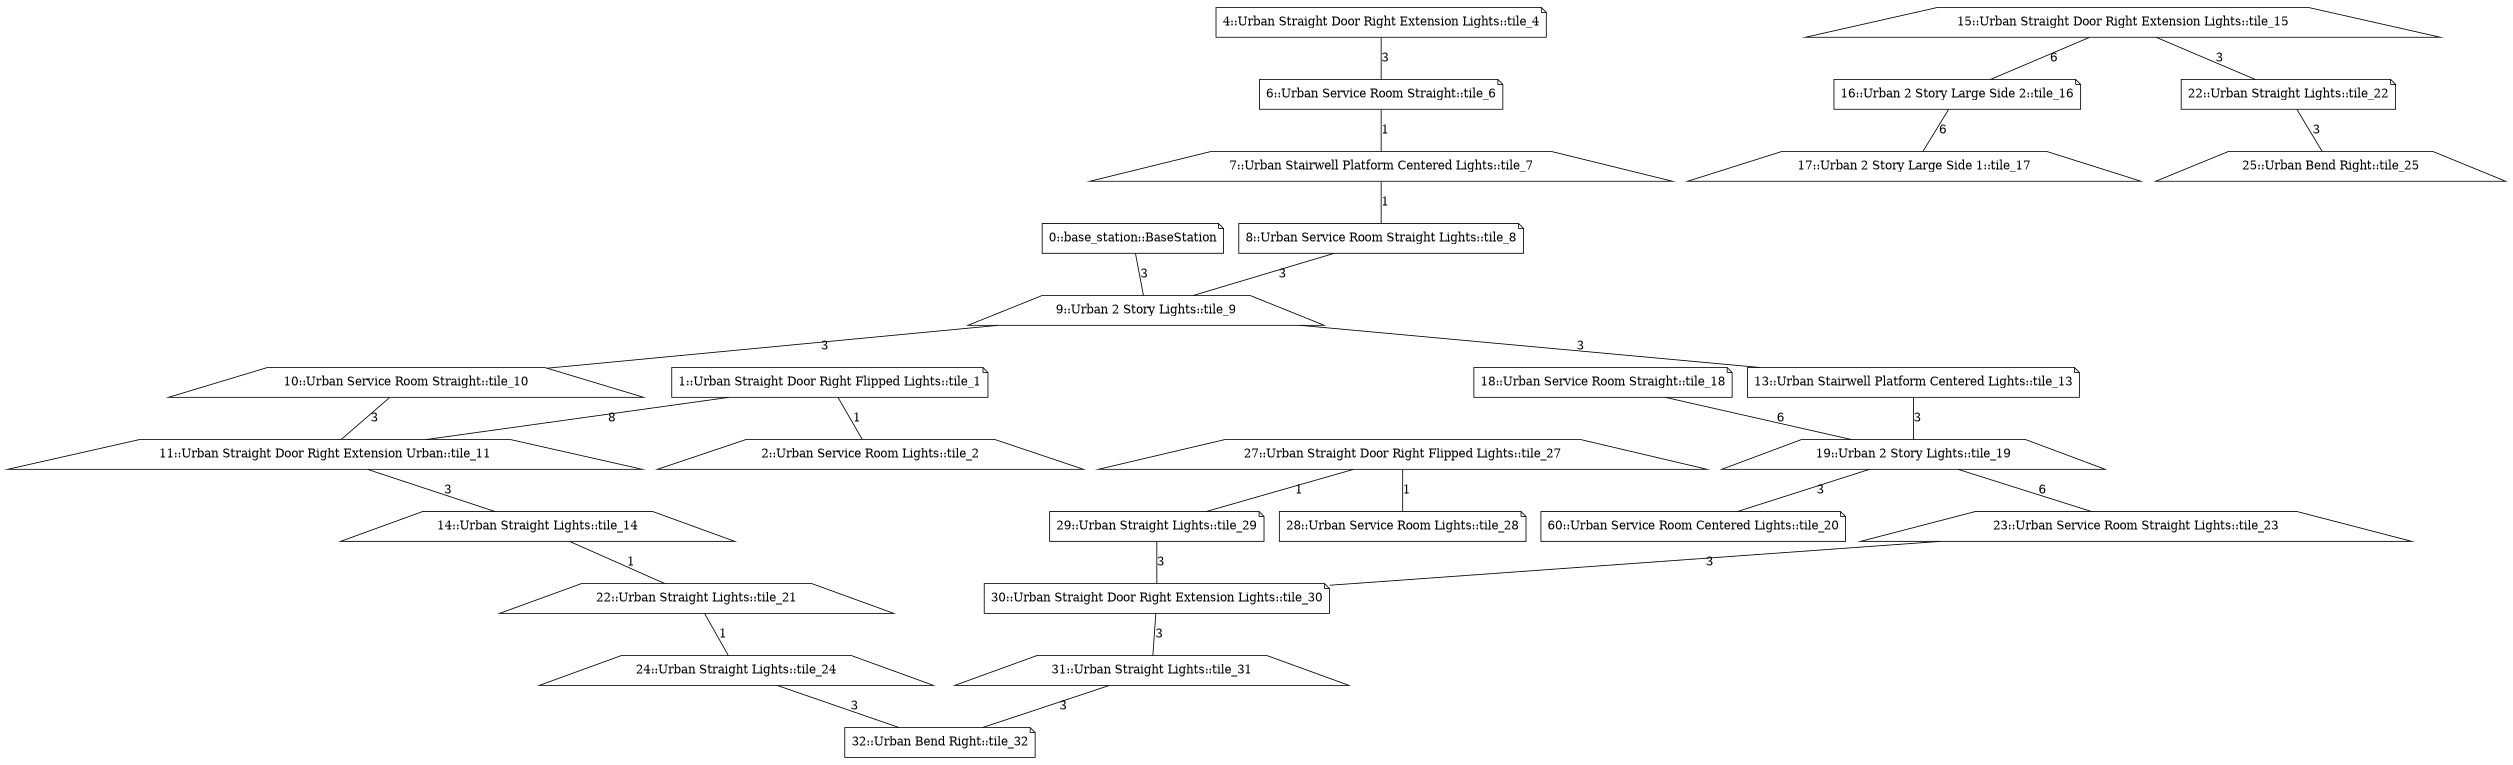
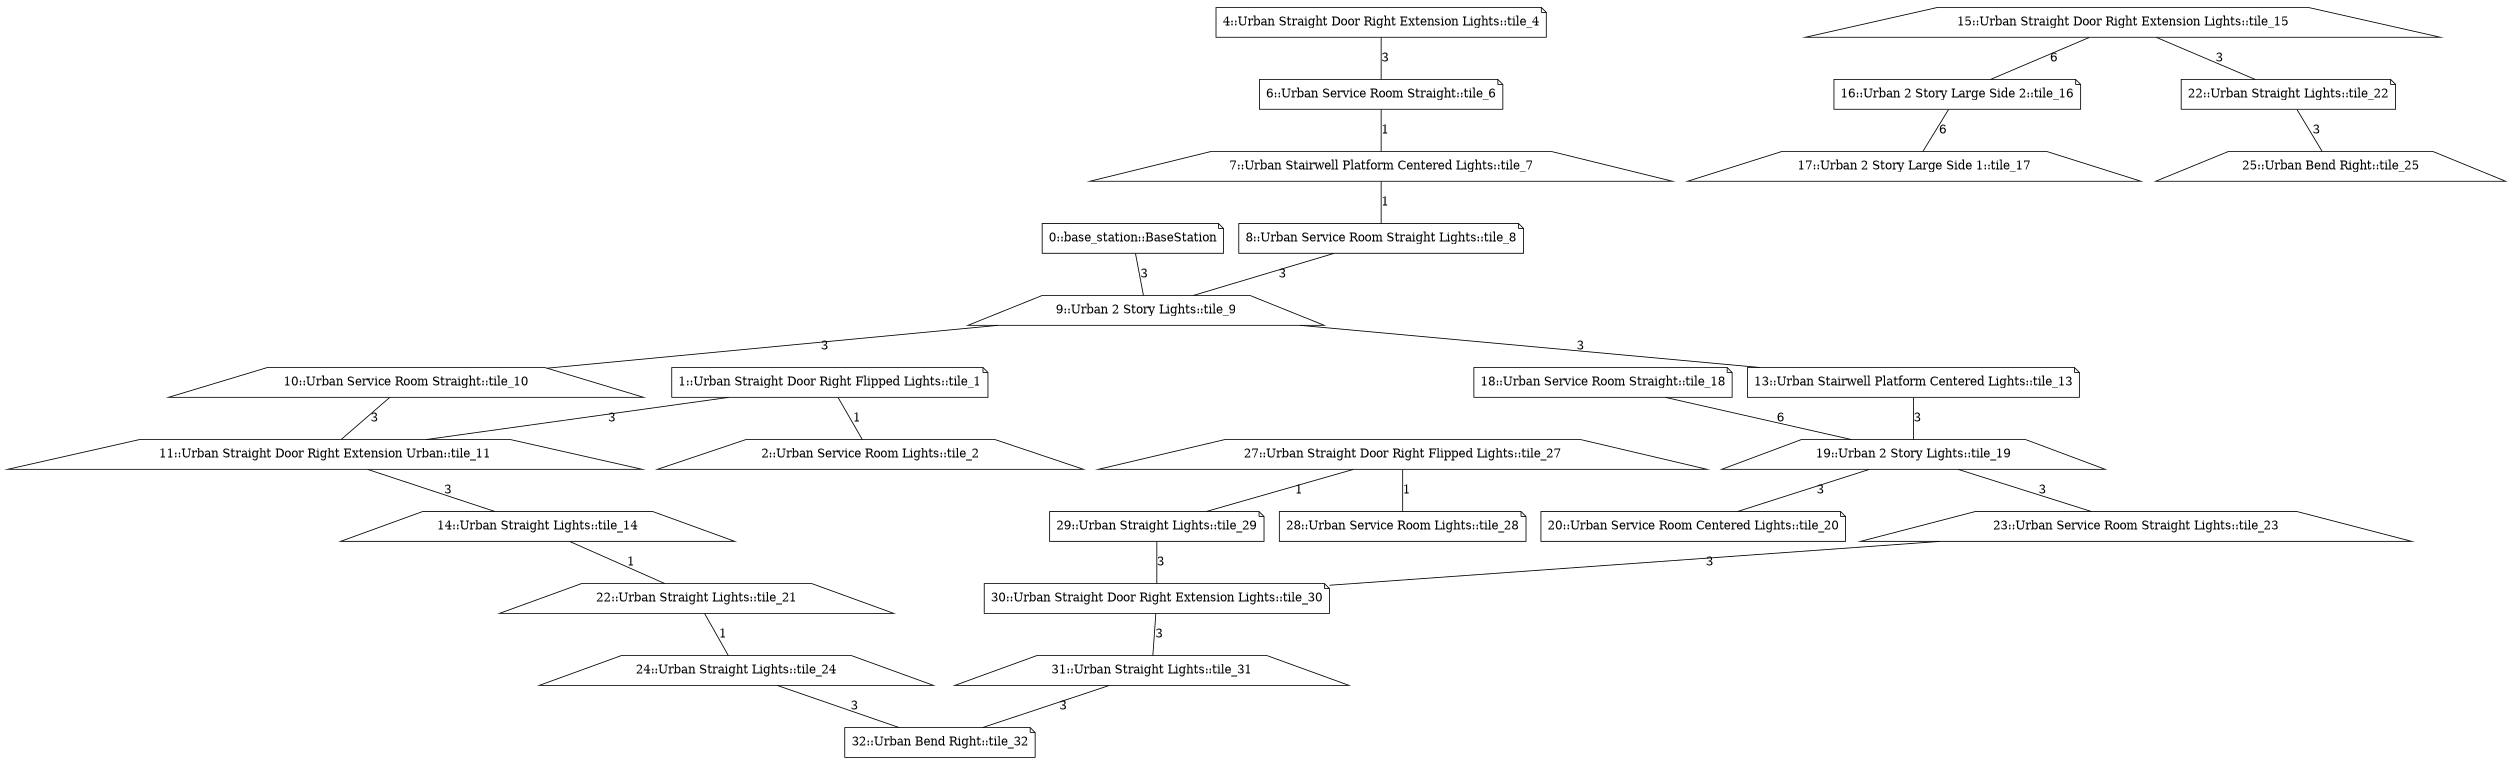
  graph {
    node [shape=trapezium]
    n1 [label="0::base_station::BaseStation" shape=note]
    n2 [label="9::Urban 2 Story Lights::tile_9"]
    n3 [label="10::Urban Service Room Straight::tile_10"]
    n4 [label="13::Urban Stairwell Platform Centered Lights::tile_13" shape=note]
    n5 [label="1::Urban Straight Door Right Flipped Lights::tile_1" shape=note]
    n6 [label="2::Urban Service Room Lights::tile_2"]
    n7 [label="11::Urban Straight Door Right Extension Urban::tile_11"]
    n8 [label="14::Urban Straight Lights::tile_14"]
    n9 [label="4::Urban Straight Door Right Extension Lights::tile_4" shape=note]
    n10 [label="6::Urban Service Room Straight::tile_6" shape=note]
    n11 [label="7::Urban Stairwell Platform Centered Lights::tile_7"]
    n12 [label="8::Urban Service Room Straight Lights::tile_8" shape=note]
    n13 [label="19::Urban 2 Story Lights::tile_19"]
    n14 [label="22::Urban Straight Lights::tile_21"]
    n15 [label="15::Urban Straight Door Right Extension Lights::tile_15"]
    n16 [label="16::Urban 2 Story Large Side 2::tile_16" shape=note]
    n17 [label="22::Urban Straight Lights::tile_22" shape=note]
-   n18 [label="60::Urban Service Room Centered Lights::tile_20" shape=note]
+   n18 [label="20::Urban Service Room Centered Lights::tile_20" shape=note]
    n19 [label="23::Urban Service Room Straight Lights::tile_23"]
    n20 [label="24::Urban Straight Lights::tile_24"]
    n21 [label="17::Urban 2 Story Large Side 1::tile_17"]
    n22 [label="25::Urban Bend Right::tile_25"]
    n23 [label="18::Urban Service Room Straight::tile_18" shape=note]
    n24 [label="30::Urban Straight Door Right Extension Lights::tile_30" shape=note]
    n25 [label="32::Urban Bend Right::tile_32" shape=note]
    n26 [label="31::Urban Straight Lights::tile_31"]
    n27 [label="27::Urban Straight Door Right Flipped Lights::tile_27"]
    n28 [label="28::Urban Service Room Lights::tile_28" shape=note]
    n29 [label="29::Urban Straight Lights::tile_29" shape=note]
    n1 -- n2 [label=3]
    n2 -- n3 [label=3]
    n2 -- n4 [label=3]
    n3 -- n7 [label=3]
    n4 -- n13 [label=3]
    n5 -- n6 [label=1]
-   n5 -- n7 [label=8]
+   n5 -- n7 [label=3]
    n7 -- n8 [label=3]
    n8 -- n14 [label=1]
    n9 -- n10 [label=3]
    n10 -- n11 [label=1]
    n11 -- n12 [label=1]
    n12 -- n2 [label=3]
    n13 -- n18 [label=3]
-   n13 -- n19 [label=6]
+   n13 -- n19 [label=3]
    n14 -- n20 [label=1]
    n15 -- n16 [label=6]
    n15 -- n17 [label=3]
    n16 -- n21 [label=6]
    n17 -- n22 [label=3]
    n19 -- n24 [label=3]
    n20 -- n25 [label=3]
    n23 -- n13 [label=6]
    n24 -- n26 [label=3]
    n26 -- n25 [label=3]
    n27 -- n28 [label=1]
    n27 -- n29 [label=1]
    n29 -- n24 [label=3]
  }
